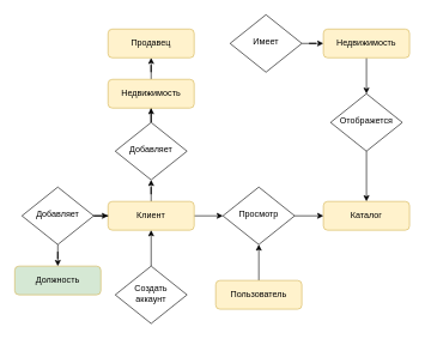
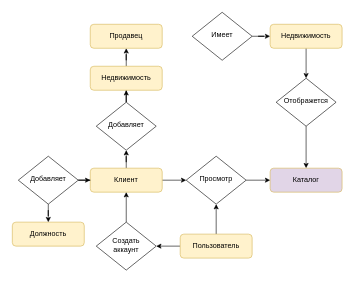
  <mxCell id="0" />
  <mxCell id="1" parent="0" />
  <mxCell id="2" value="Продавец" style="rounded=1;whiteSpace=wrap;html=1;fontSize=12;glass=0;strokeWidth=1;shadow=0;fillColor=#fff2cc;strokeColor=#d6b656;" parent="1" vertex="1"><mxGeometry x="150" y="40" width="120" height="40" as="geometry" /></mxCell>
  <mxCell id="3" style="edgeStyle=orthogonalEdgeStyle;rounded=0;orthogonalLoop=1;jettySize=auto;html=1;" edge="1" parent="1" source="4" target="6"><mxGeometry relative="1" as="geometry" /></mxCell>
  <mxCell id="4" value="Имеет" style="rhombus;whiteSpace=wrap;html=1;shadow=0;fontFamily=Helvetica;fontSize=12;align=center;strokeWidth=1;spacing=6;spacingTop=-4;" parent="1" vertex="1"><mxGeometry x="320" y="20" width="100" height="80" as="geometry" /></mxCell>
  <mxCell id="5" style="edgeStyle=orthogonalEdgeStyle;rounded=0;orthogonalLoop=1;jettySize=auto;html=1;" edge="1" parent="1" source="6" target="8"><mxGeometry relative="1" as="geometry" /></mxCell>
  <mxCell id="6" value="Недвижимость" style="rounded=1;whiteSpace=wrap;html=1;fontSize=12;glass=0;strokeWidth=1;shadow=0;fillColor=#fff2cc;strokeColor=#d6b656;" vertex="1" parent="1"><mxGeometry x="450" y="40" width="120" height="40" as="geometry" /></mxCell>
  <mxCell id="7" style="edgeStyle=orthogonalEdgeStyle;rounded=0;orthogonalLoop=1;jettySize=auto;html=1;" edge="1" parent="1" source="8" target="9"><mxGeometry relative="1" as="geometry" /></mxCell>
  <mxCell id="8" value="Отображется" style="rhombus;whiteSpace=wrap;html=1;shadow=0;fontFamily=Helvetica;fontSize=12;align=center;strokeWidth=1;spacing=6;spacingTop=-4;" vertex="1" parent="1"><mxGeometry x="460" y="130" width="100" height="80" as="geometry" /></mxCell>
- <mxCell id="9" value="Каталог" style="rounded=1;whiteSpace=wrap;html=1;fontSize=12;glass=0;strokeWidth=1;shadow=0;fillColor=#fff2cc;strokeColor=#d6b656;" vertex="1" parent="1"><mxGeometry x="450" y="280" width="120" height="40" as="geometry" /></mxCell>
+ <mxCell id="9" value="Каталог" style="rounded=1;whiteSpace=wrap;html=1;fontSize=12;glass=0;strokeWidth=1;shadow=0;fillColor=#e1d5e7;strokeColor=#d6b656;" vertex="1" parent="1"><mxGeometry x="450" y="280" width="120" height="40" as="geometry" /></mxCell>
  <mxCell id="10" style="edgeStyle=orthogonalEdgeStyle;rounded=0;orthogonalLoop=1;jettySize=auto;html=1;entryX=0.5;entryY=1;entryDx=0;entryDy=0;" edge="1" parent="1" source="12" target="14"><mxGeometry relative="1" as="geometry" /></mxCell>
  <mxCell id="11" style="edgeStyle=orthogonalEdgeStyle;rounded=0;orthogonalLoop=1;jettySize=auto;html=1;" edge="1" parent="1" source="12" target="25"><mxGeometry relative="1" as="geometry" /></mxCell>
  <mxCell id="12" value="Клиент" style="rounded=1;whiteSpace=wrap;html=1;fontSize=12;glass=0;strokeWidth=1;shadow=0;fillColor=#fff2cc;strokeColor=#d6b656;" vertex="1" parent="1"><mxGeometry x="150" y="280" width="120" height="40" as="geometry" /></mxCell>
  <mxCell id="13" style="edgeStyle=orthogonalEdgeStyle;rounded=0;orthogonalLoop=1;jettySize=auto;html=1;entryX=0.5;entryY=1;entryDx=0;entryDy=0;" edge="1" parent="1" source="14" target="16"><mxGeometry relative="1" as="geometry" /></mxCell>
  <mxCell id="14" value="Добавляет" style="rhombus;whiteSpace=wrap;html=1;shadow=0;fontFamily=Helvetica;fontSize=12;align=center;strokeWidth=1;spacing=6;spacingTop=-4;" vertex="1" parent="1"><mxGeometry x="160" y="170" width="100" height="80" as="geometry" /></mxCell>
  <mxCell id="15" style="edgeStyle=orthogonalEdgeStyle;rounded=0;orthogonalLoop=1;jettySize=auto;html=1;" edge="1" parent="1" source="16" target="2"><mxGeometry relative="1" as="geometry" /></mxCell>
  <mxCell id="16" value="Недвижимость" style="rounded=1;whiteSpace=wrap;html=1;fontSize=12;glass=0;strokeWidth=1;shadow=0;fillColor=#fff2cc;strokeColor=#d6b656;" vertex="1" parent="1"><mxGeometry x="150" y="110" width="120" height="40" as="geometry" /></mxCell>
- <mxCell id="17" value="Должность" style="rounded=1;whiteSpace=wrap;html=1;fontSize=12;glass=0;strokeWidth=1;shadow=0;fillColor=#d5e8d4;strokeColor=#d6b656;" vertex="1" parent="1"><mxGeometry x="20" y="370" width="120" height="40" as="geometry" /></mxCell>
+ <mxCell id="17" value="Должность" style="rounded=1;whiteSpace=wrap;html=1;fontSize=12;glass=0;strokeWidth=1;shadow=0;fillColor=#fff2cc;strokeColor=#d6b656;" vertex="1" parent="1"><mxGeometry x="20" y="370" width="120" height="40" as="geometry" /></mxCell>
  <mxCell id="18" style="edgeStyle=orthogonalEdgeStyle;rounded=0;orthogonalLoop=1;jettySize=auto;html=1;entryX=0;entryY=0.5;entryDx=0;entryDy=0;" edge="1" parent="1" source="20" target="12"><mxGeometry relative="1" as="geometry" /></mxCell>
  <mxCell id="19" style="edgeStyle=orthogonalEdgeStyle;rounded=0;orthogonalLoop=1;jettySize=auto;html=1;" edge="1" parent="1" source="20" target="17"><mxGeometry relative="1" as="geometry" /></mxCell>
  <mxCell id="20" value="Добавляет" style="rhombus;whiteSpace=wrap;html=1;shadow=0;fontFamily=Helvetica;fontSize=12;align=center;strokeWidth=1;spacing=6;spacingTop=-4;" vertex="1" parent="1"><mxGeometry x="30" y="260" width="100" height="80" as="geometry" /></mxCell>
  <mxCell id="21" style="edgeStyle=orthogonalEdgeStyle;rounded=0;orthogonalLoop=1;jettySize=auto;html=1;" edge="1" parent="1" source="23" target="25"><mxGeometry relative="1" as="geometry" /></mxCell>
+ <mxCell id="22" style="edgeStyle=orthogonalEdgeStyle;rounded=0;orthogonalLoop=1;jettySize=auto;html=1;" edge="1" parent="1" source="23" target="27"><mxGeometry relative="1" as="geometry" /></mxCell>
  <mxCell id="23" value="Пользователь" style="rounded=1;whiteSpace=wrap;html=1;fontSize=12;glass=0;strokeWidth=1;shadow=0;fillColor=#fff2cc;strokeColor=#d6b656;" vertex="1" parent="1"><mxGeometry x="300" y="390" width="120" height="40" as="geometry" /></mxCell>
  <mxCell id="24" style="edgeStyle=orthogonalEdgeStyle;rounded=0;orthogonalLoop=1;jettySize=auto;html=1;" edge="1" parent="1" source="25" target="9"><mxGeometry relative="1" as="geometry" /></mxCell>
  <mxCell id="25" value="Просмотр" style="rhombus;whiteSpace=wrap;html=1;shadow=0;fontFamily=Helvetica;fontSize=12;align=center;strokeWidth=1;spacing=6;spacingTop=-4;" vertex="1" parent="1"><mxGeometry x="310" y="260" width="100" height="80" as="geometry" /></mxCell>
  <mxCell id="26" style="edgeStyle=orthogonalEdgeStyle;rounded=0;orthogonalLoop=1;jettySize=auto;html=1;entryX=0.5;entryY=1;entryDx=0;entryDy=0;" edge="1" parent="1" source="27" target="12"><mxGeometry relative="1" as="geometry" /></mxCell>
  <mxCell id="27" value="Создать аккаунт" style="rhombus;whiteSpace=wrap;html=1;shadow=0;fontFamily=Helvetica;fontSize=12;align=center;strokeWidth=1;spacing=6;spacingTop=-4;" vertex="1" parent="1"><mxGeometry x="160" y="370" width="100" height="80" as="geometry" /></mxCell>
